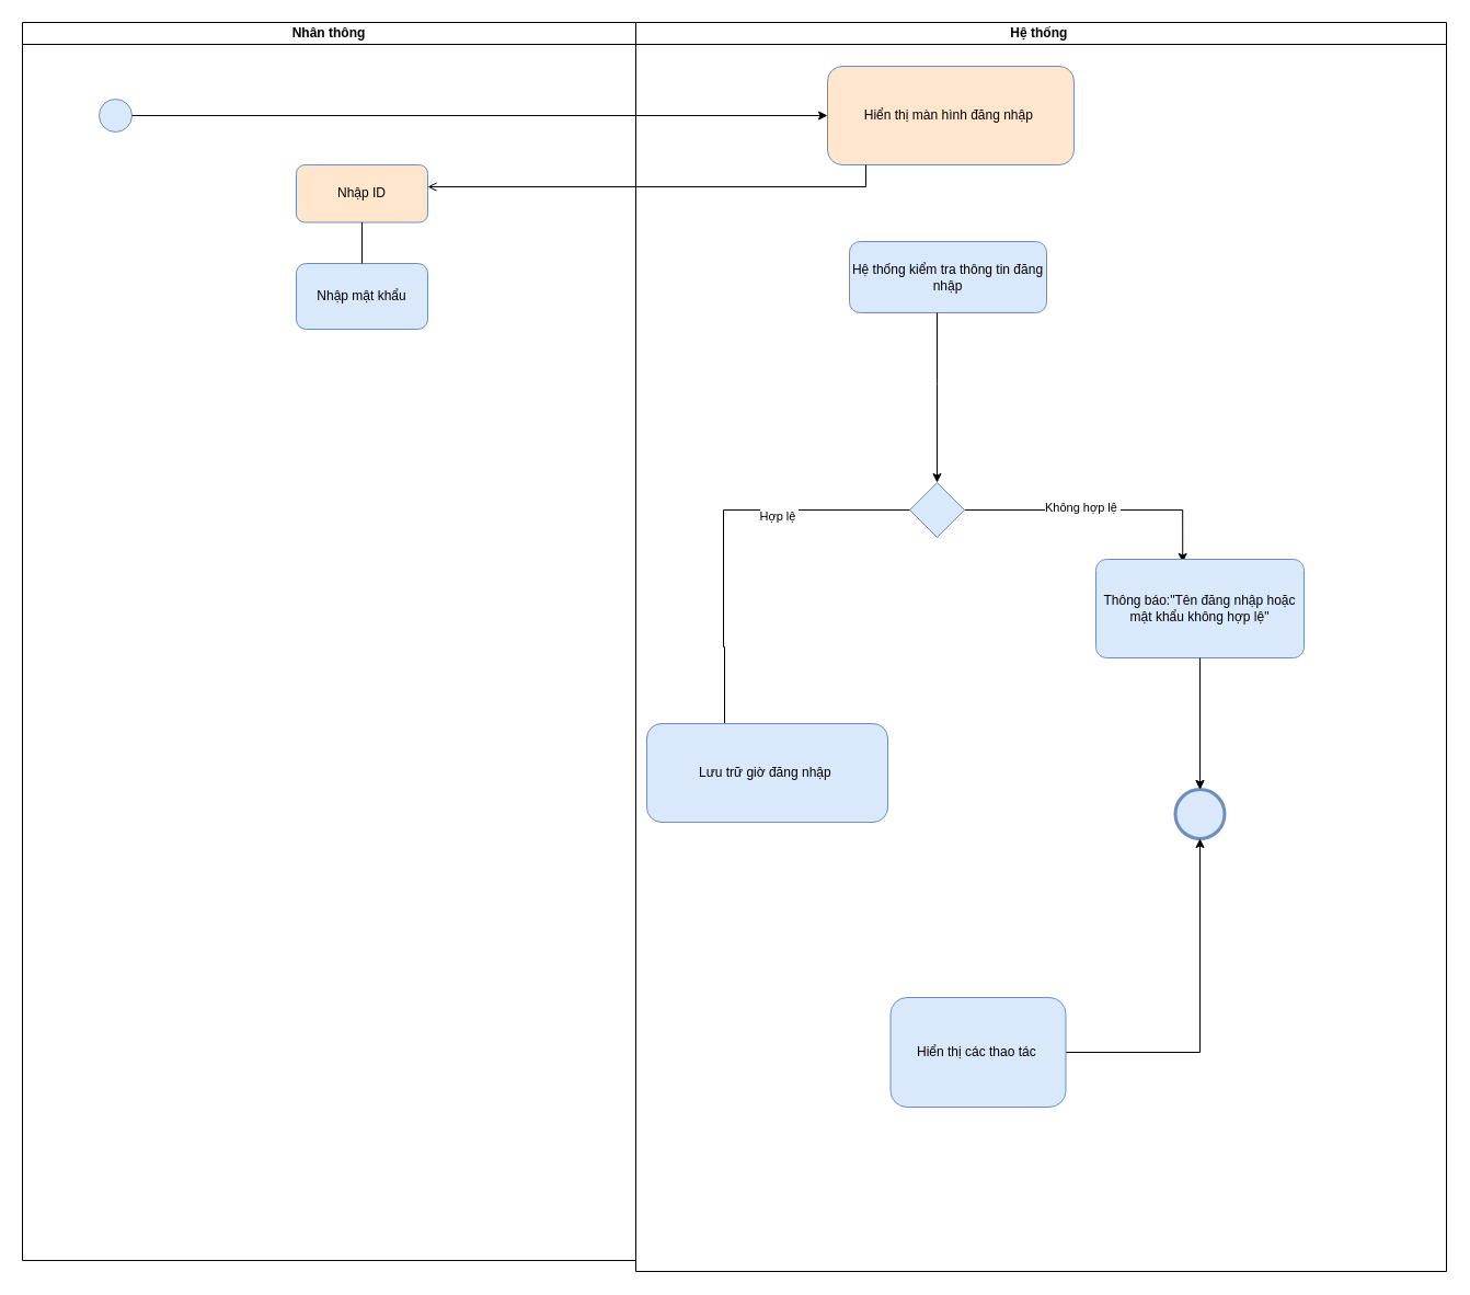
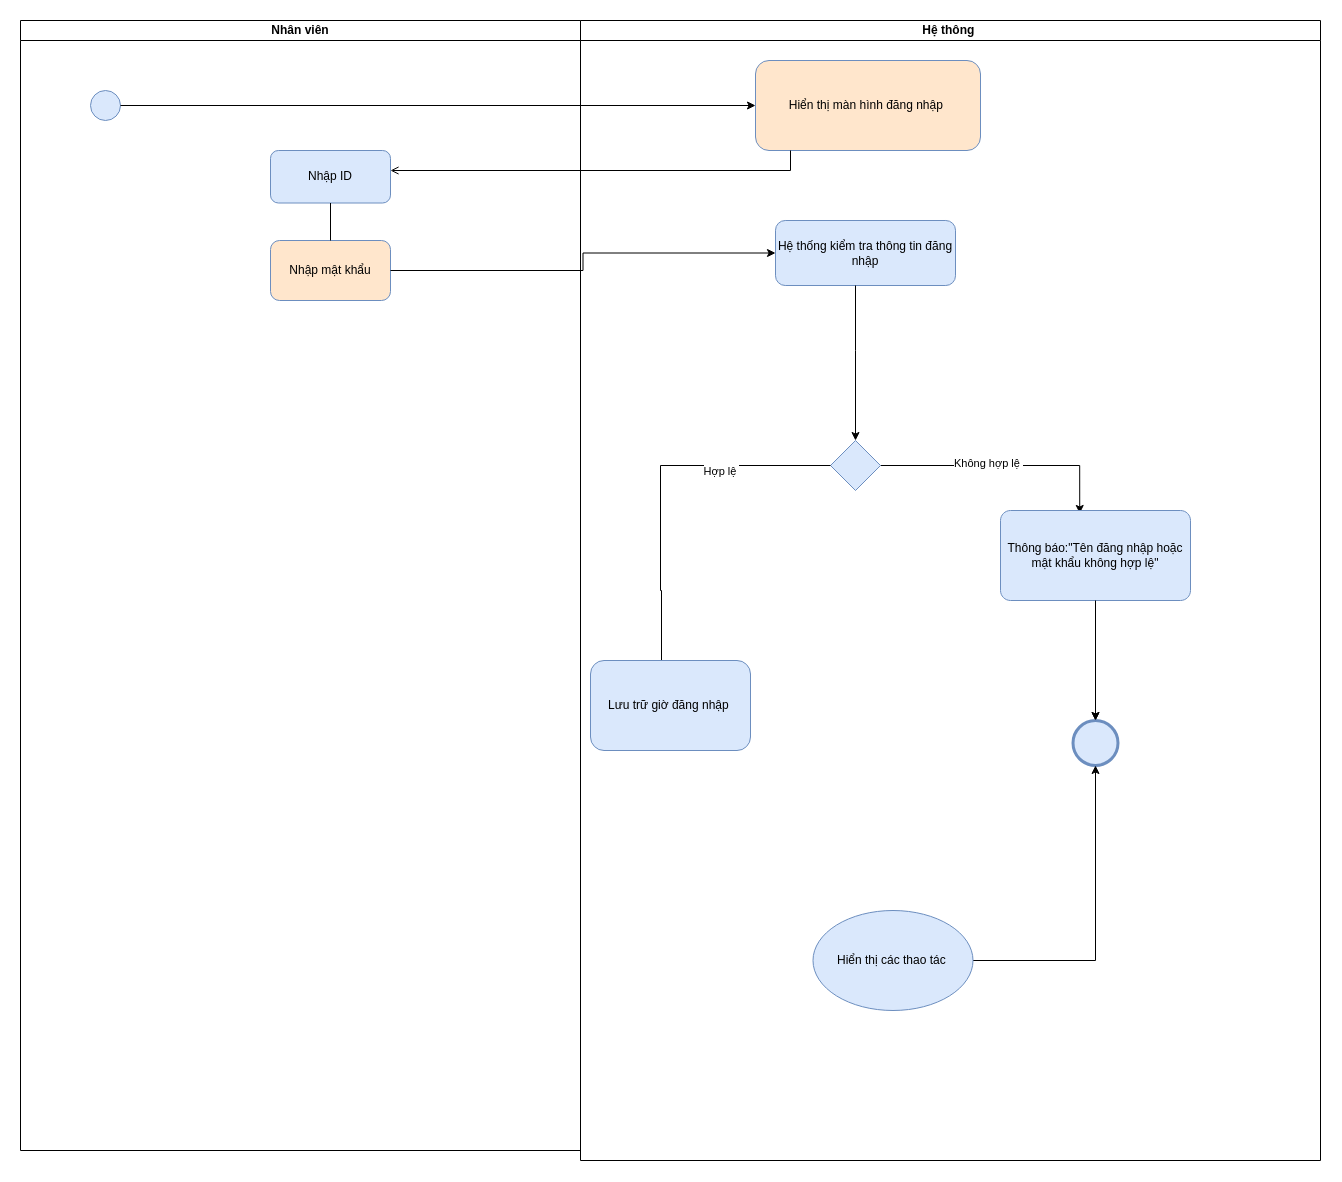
  <mxCell id="0" />
  <mxCell id="1" parent="0" />
- <mxCell id="2" value="Nhân thông" style="swimlane;startSize=20;whiteSpace=wrap;html=1;" vertex="1" parent="1"><mxGeometry x="20" y="20" width="560" height="1130" as="geometry" /></mxCell>
+ <mxCell id="2" value="Nhân viên" style="swimlane;startSize=20;whiteSpace=wrap;html=1;" vertex="1" parent="1"><mxGeometry x="20" y="20" width="560" height="1130" as="geometry" /></mxCell>
  <mxCell id="3" value="" style="points=[[0.145,0.145,0],[0.5,0,0],[0.855,0.145,0],[1,0.5,0],[0.855,0.855,0],[0.5,1,0],[0.145,0.855,0],[0,0.5,0]];shape=mxgraph.bpmn.event;html=1;verticalLabelPosition=bottom;labelBackgroundColor=#ffffff;verticalAlign=top;align=center;perimeter=ellipsePerimeter;outlineConnect=0;aspect=fixed;outline=standard;symbol=general;fillColor=#dae8fc;strokeColor=#6c8ebf;" vertex="1" parent="2"><mxGeometry x="70" y="70" width="30" height="30" as="geometry" /></mxCell>
- <mxCell id="4" value="Nhập ID" style="rounded=1;whiteSpace=wrap;html=1;fillColor=#ffe6cc;strokeColor=#6c8ebf;" vertex="1" parent="2"><mxGeometry x="250" y="130" width="120" height="52.5" as="geometry" /></mxCell>
- <mxCell id="5" value="Nhập mật khẩu" style="rounded=1;whiteSpace=wrap;html=1;fillColor=#dae8fc;strokeColor=#6c8ebf;" vertex="1" parent="2"><mxGeometry x="250" y="220" width="120" height="60" as="geometry" /></mxCell>
+ <mxCell id="4" value="Nhập ID" style="rounded=1;whiteSpace=wrap;html=1;fillColor=#dae8fc;strokeColor=#6c8ebf;" vertex="1" parent="2"><mxGeometry x="250" y="130" width="120" height="52.5" as="geometry" /></mxCell>
+ <mxCell id="5" value="Nhập mật khẩu" style="rounded=1;whiteSpace=wrap;html=1;fillColor=#ffe6cc;strokeColor=#6c8ebf;" vertex="1" parent="2"><mxGeometry x="250" y="220" width="120" height="60" as="geometry" /></mxCell>
  <mxCell id="6" style="edgeStyle=orthogonalEdgeStyle;rounded=0;orthogonalLoop=1;jettySize=auto;html=1;endArrow=none;" edge="1" parent="2" source="4" target="5"><mxGeometry relative="1" as="geometry"><mxPoint x="310" y="270" as="targetPoint" /></mxGeometry></mxCell>
- <mxCell id="7" value="Hệ thống&amp;nbsp;" style="swimlane;startSize=20;whiteSpace=wrap;html=1;" vertex="1" parent="1"><mxGeometry x="580" y="20" width="740" height="1140" as="geometry" /></mxCell>
+ <mxCell id="7" value="Hệ thông&amp;nbsp;" style="swimlane;startSize=20;whiteSpace=wrap;html=1;" vertex="1" parent="1"><mxGeometry x="580" y="20" width="740" height="1140" as="geometry" /></mxCell>
  <mxCell id="8" style="edgeStyle=orthogonalEdgeStyle;rounded=0;orthogonalLoop=1;jettySize=auto;html=1;entryX=0.417;entryY=0.033;entryDx=0;entryDy=0;entryPerimeter=0;" edge="1" parent="7" source="10" target="12"><mxGeometry relative="1" as="geometry"><mxPoint x="270" y="195" as="targetPoint" /></mxGeometry></mxCell>
  <mxCell id="9" value="Không hợp lệ&amp;nbsp;" style="edgeLabel;html=1;align=center;verticalAlign=middle;resizable=0;points=[];" connectable="0" vertex="1" parent="8"><mxGeometry x="-0.135" y="3" relative="1" as="geometry"><mxPoint as="offset" /></mxGeometry></mxCell>
  <mxCell id="10" value="" style="points=[[0.25,0.25,0],[0.5,0,0],[0.75,0.25,0],[1,0.5,0],[0.75,0.75,0],[0.5,1,0],[0.25,0.75,0],[0,0.5,0]];shape=mxgraph.bpmn.gateway2;html=1;verticalLabelPosition=bottom;labelBackgroundColor=#ffffff;verticalAlign=top;align=center;perimeter=rhombusPerimeter;outlineConnect=0;outline=none;symbol=none;fillColor=#dae8fc;strokeColor=#6c8ebf;" vertex="1" parent="7"><mxGeometry x="250" y="420" width="50" height="50" as="geometry" /></mxCell>
  <mxCell id="11" value="" style="edgeStyle=orthogonalEdgeStyle;rounded=0;orthogonalLoop=1;jettySize=auto;html=1;" edge="1" parent="7" source="12" target="15"><mxGeometry relative="1" as="geometry" /></mxCell>
  <mxCell id="12" value="Thông báo:&quot;Tên đăng nhập hoặc mật khẩu không hợp lệ&quot;" style="points=[[0.25,0,0],[0.5,0,0],[0.75,0,0],[1,0.25,0],[1,0.5,0],[1,0.75,0],[0.75,1,0],[0.5,1,0],[0.25,1,0],[0,0.75,0],[0,0.5,0],[0,0.25,0]];shape=mxgraph.bpmn.task;whiteSpace=wrap;rectStyle=rounded;size=10;html=1;container=1;expand=0;collapsible=0;taskMarker=abstract;fillColor=#dae8fc;strokeColor=#6c8ebf;" vertex="1" parent="7"><mxGeometry x="420" y="490" width="190" height="90" as="geometry" /></mxCell>
  <mxCell id="13" style="edgeStyle=orthogonalEdgeStyle;rounded=0;orthogonalLoop=1;jettySize=auto;html=1;exitX=0;exitY=0.5;exitDx=0;exitDy=0;exitPerimeter=0;entryX=0.593;entryY=0.04;entryDx=0;entryDy=0;entryPerimeter=0;" edge="1" parent="7" source="10" target="17"><mxGeometry relative="1" as="geometry"><mxPoint x="87.5" y="570.0" as="targetPoint" /><mxPoint x="70" y="280" as="sourcePoint" /><Array as="points"><mxPoint x="80" y="445" /><mxPoint x="80" y="570" /><mxPoint x="81" y="570" /></Array></mxGeometry></mxCell>
  <mxCell id="14" value="Hợp lệ&amp;nbsp;" style="edgeLabel;html=1;align=center;verticalAlign=middle;resizable=0;points=[];" connectable="0" vertex="1" parent="13"><mxGeometry x="-0.447" y="5" relative="1" as="geometry"><mxPoint x="-1" as="offset" /></mxGeometry></mxCell>
  <mxCell id="15" value="" style="points=[[0.145,0.145,0],[0.5,0,0],[0.855,0.145,0],[1,0.5,0],[0.855,0.855,0],[0.5,1,0],[0.145,0.855,0],[0,0.5,0]];shape=mxgraph.bpmn.event;html=1;verticalLabelPosition=bottom;labelBackgroundColor=#ffffff;verticalAlign=top;align=center;perimeter=ellipsePerimeter;outlineConnect=0;aspect=fixed;outline=end;symbol=terminate2;fillColor=#dae8fc;strokeColor=#6c8ebf;" vertex="1" parent="7"><mxGeometry x="492.5" y="700" width="45" height="45" as="geometry" /></mxCell>
  <mxCell id="16" style="edgeStyle=orthogonalEdgeStyle;rounded=0;orthogonalLoop=1;jettySize=auto;html=1;entryX=0.5;entryY=0;entryDx=0;entryDy=0;entryPerimeter=0;" edge="1" parent="7" source="12" target="15"><mxGeometry relative="1" as="geometry"><mxPoint x="370" y="720" as="targetPoint" /></mxGeometry></mxCell>
- <mxCell id="17" value="Lưu trữ giờ đăng nhập&amp;nbsp;" style="rounded=1;whiteSpace=wrap;html=1;fillColor=#dae8fc;strokeColor=#6c8ebf;" vertex="1" parent="7"><mxGeometry x="10" y="640" width="220" height="90" as="geometry" /></mxCell>
+ <mxCell id="17" value="Lưu trữ giờ đăng nhập&amp;nbsp;" style="rounded=1;whiteSpace=wrap;html=1;fillColor=#dae8fc;strokeColor=#6c8ebf;" vertex="1" parent="7"><mxGeometry x="10" y="640" width="160" height="90" as="geometry" /></mxCell>
  <mxCell id="18" style="edgeStyle=orthogonalEdgeStyle;rounded=0;orthogonalLoop=1;jettySize=auto;html=1;entryX=0.5;entryY=1;entryDx=0;entryDy=0;entryPerimeter=0;" edge="1" parent="7" source="19" target="15"><mxGeometry relative="1" as="geometry"><mxPoint x="420" y="770" as="targetPoint" /></mxGeometry></mxCell>
- <mxCell id="19" value="Hiển thị các thao tác&amp;nbsp;" style="rounded=1;whiteSpace=wrap;html=1;fillColor=#dae8fc;strokeColor=#6c8ebf;" vertex="1" parent="7"><mxGeometry x="232.5" y="890" width="160" height="100" as="geometry" /></mxCell>
+ <mxCell id="19" value="Hiển thị các thao tác&amp;nbsp;" style="ellipse;whiteSpace=wrap;html=1;fillColor=#dae8fc;strokeColor=#6c8ebf;" vertex="1" parent="7"><mxGeometry x="232.5" y="890" width="160" height="100" as="geometry" /></mxCell>
  <mxCell id="20" value="Hiển thị màn hình đăng nhập&amp;nbsp;" style="rounded=1;whiteSpace=wrap;html=1;fillColor=#ffe6cc;strokeColor=#6c8ebf;" vertex="1" parent="7"><mxGeometry x="175" y="40" width="225" height="90" as="geometry" /></mxCell>
  <mxCell id="21" value="Hệ thống kiểm tra thông tin đăng nhập" style="rounded=1;whiteSpace=wrap;html=1;fillColor=#dae8fc;strokeColor=#6c8ebf;" vertex="1" parent="7"><mxGeometry x="195" y="200" width="180" height="65" as="geometry" /></mxCell>
  <mxCell id="22" style="edgeStyle=orthogonalEdgeStyle;rounded=0;orthogonalLoop=1;jettySize=auto;html=1;entryX=0.5;entryY=0;entryDx=0;entryDy=0;entryPerimeter=0;" edge="1" parent="7" source="21" target="10"><mxGeometry relative="1" as="geometry"><Array as="points"><mxPoint x="275" y="330" /><mxPoint x="275" y="330" /></Array></mxGeometry></mxCell>
  <mxCell id="23" style="edgeStyle=orthogonalEdgeStyle;rounded=0;orthogonalLoop=1;jettySize=auto;html=1;entryX=0;entryY=0.5;entryDx=0;entryDy=0;" edge="1" parent="1" source="3" target="20"><mxGeometry relative="1" as="geometry" /></mxCell>
  <mxCell id="24" style="edgeStyle=orthogonalEdgeStyle;rounded=0;orthogonalLoop=1;jettySize=auto;html=1;endArrow=open;" edge="1" parent="1" source="20" target="4"><mxGeometry relative="1" as="geometry"><mxPoint x="420" y="175" as="targetPoint" /><Array as="points"><mxPoint x="790" y="170" /><mxPoint x="330" y="170" /></Array></mxGeometry></mxCell>
+ <mxCell id="25" style="edgeStyle=orthogonalEdgeStyle;rounded=0;orthogonalLoop=1;jettySize=auto;html=1;exitX=1;exitY=0.5;exitDx=0;exitDy=0;" edge="1" parent="1" source="5" target="21"><mxGeometry relative="1" as="geometry"><mxPoint x="720" y="269.727" as="targetPoint" /></mxGeometry></mxCell>
